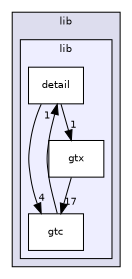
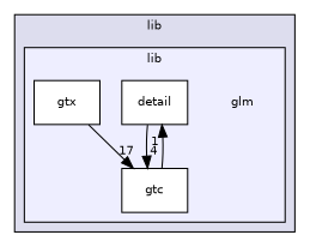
  digraph {
    compound=true
    node [fontname=Helvetica fontsize=10 shape=box color=black fillcolor=white style=filled]
    edge [headlabel=1 labeldistance=1.5 labelfontname=Helvetica labelfontsize=10]
+   n1 [label=glm shape=plaintext color="" fillcolor="" style=""]
    n2 [label=detail]
    n3 [label=gtc]
    n4 [label=gtx]
    subgraph cluster_1 {
      bgcolor="#ddddee"
      fontname=Helvetica
      fontsize=10
      label=lib
      pencolor=black
      subgraph cluster_2 {
        bgcolor="#eeeeff"
        fontname=Helvetica
        fontsize=10
        pencolor=black
+       n1
        n2
        n3
        n4
      }
    }
    n2 -> n3 [headlabel=4]
-   n2 -> n4
    n3 -> n2
    n4 -> n3 [headlabel=17]
  }
